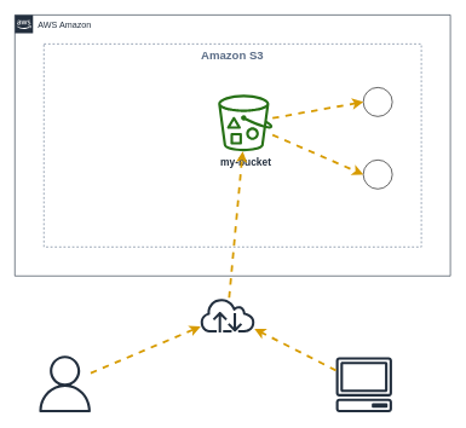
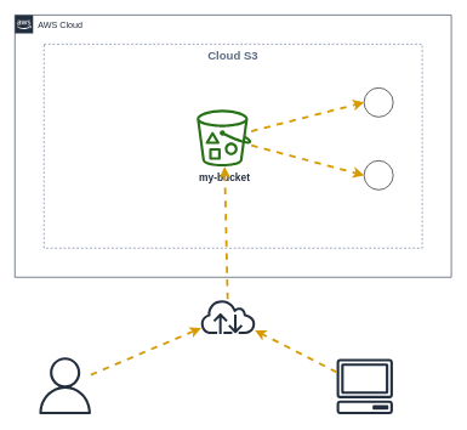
  <mxCell id="0" />
  <mxCell id="1" parent="0" />
- <mxCell id="2" value="AWS Amazon" style="points=[[0,0],[0.25,0],[0.5,0],[0.75,0],[1,0],[1,0.25],[1,0.5],[1,0.75],[1,1],[0.75,1],[0.5,1],[0.25,1],[0,1],[0,0.75],[0,0.5],[0,0.25]];outlineConnect=0;gradientColor=none;html=1;whiteSpace=wrap;fontSize=12;fontStyle=0;shape=mxgraph.aws4.group;grIcon=mxgraph.aws4.group_aws_cloud_alt;strokeColor=#232F3E;fillColor=none;verticalAlign=top;align=left;spacingLeft=30;fontColor=#232F3E;dashed=0;" vertex="1" parent="1"><mxGeometry x="20" y="20" width="600" height="360" as="geometry" /></mxCell>
- <mxCell id="3" value="Amazon S3" style="fillColor=none;strokeColor=#5A6C86;dashed=1;verticalAlign=top;fontStyle=1;fontColor=#5A6C86;fontSize=16;" vertex="1" parent="1"><mxGeometry x="60" y="60" width="520" height="280" as="geometry" /></mxCell>
- <mxCell id="4" value="&lt;font style=&quot;font-size: 14px&quot;&gt;&lt;b&gt;my-bucket&lt;/b&gt;&lt;/font&gt;" style="outlineConnect=0;fontColor=#232F3E;gradientColor=none;fillColor=#277116;strokeColor=none;dashed=0;verticalLabelPosition=bottom;verticalAlign=top;align=center;html=1;fontSize=12;fontStyle=0;aspect=fixed;pointerEvents=1;shape=mxgraph.aws4.bucket_with_objects;" vertex="1" parent="1"><mxGeometry x="300" y="130" width="75" height="78" as="geometry" /></mxCell>
+ <mxCell id="2" value="AWS Cloud" style="points=[[0,0],[0.25,0],[0.5,0],[0.75,0],[1,0],[1,0.25],[1,0.5],[1,0.75],[1,1],[0.75,1],[0.5,1],[0.25,1],[0,1],[0,0.75],[0,0.5],[0,0.25]];outlineConnect=0;gradientColor=none;html=1;whiteSpace=wrap;fontSize=12;fontStyle=0;shape=mxgraph.aws4.group;grIcon=mxgraph.aws4.group_aws_cloud_alt;strokeColor=#232F3E;fillColor=none;verticalAlign=top;align=left;spacingLeft=30;fontColor=#232F3E;dashed=0;" vertex="1" parent="1"><mxGeometry x="20" y="20" width="600" height="360" as="geometry" /></mxCell>
+ <mxCell id="3" value="Cloud S3" style="fillColor=none;strokeColor=#5A6C86;dashed=1;verticalAlign=top;fontStyle=1;fontColor=#5A6C86;fontSize=16;" vertex="1" parent="1"><mxGeometry x="60" y="60" width="520" height="280" as="geometry" /></mxCell>
+ <mxCell id="4" value="&lt;font style=&quot;font-size: 14px&quot;&gt;&lt;b&gt;my-bucket&lt;/b&gt;&lt;/font&gt;" style="outlineConnect=0;fontColor=#232F3E;gradientColor=none;fillColor=#277116;strokeColor=none;dashed=0;verticalLabelPosition=bottom;verticalAlign=top;align=center;html=1;fontSize=12;fontStyle=0;aspect=fixed;pointerEvents=1;shape=mxgraph.aws4.bucket_with_objects;" vertex="1" parent="1"><mxGeometry x="270" y="150" width="75" height="78" as="geometry" /></mxCell>
  <mxCell id="5" value="" style="ellipse;whiteSpace=wrap;html=1;aspect=fixed;" vertex="1" parent="1"><mxGeometry x="500" y="120" width="40" height="40" as="geometry" /></mxCell>
  <mxCell id="6" value="" style="ellipse;whiteSpace=wrap;html=1;aspect=fixed;" vertex="1" parent="1"><mxGeometry x="500" y="220" width="40" height="40" as="geometry" /></mxCell>
  <mxCell id="7" value="" style="endArrow=classic;html=1;fillColor=#ffe6cc;strokeColor=#d79b00;dashed=1;strokeWidth=3;entryX=0;entryY=0.5;entryDx=0;entryDy=0;" edge="1" parent="1" source="4" target="5"><mxGeometry width="50" height="50" relative="1" as="geometry"><mxPoint x="217.003" y="310.297" as="sourcePoint" /><mxPoint x="440" y="150" as="targetPoint" /></mxGeometry></mxCell>
  <mxCell id="8" value="" style="endArrow=classic;html=1;fillColor=#ffe6cc;strokeColor=#d79b00;dashed=1;strokeWidth=3;entryX=0;entryY=0.5;entryDx=0;entryDy=0;" edge="1" parent="1" source="4" target="6"><mxGeometry width="50" height="50" relative="1" as="geometry"><mxPoint x="150" y="450" as="sourcePoint" /><mxPoint x="240" y="210" as="targetPoint" /></mxGeometry></mxCell>
  <mxCell id="9" value="" style="outlineConnect=0;fontColor=#232F3E;gradientColor=none;fillColor=#232F3E;strokeColor=none;dashed=0;verticalLabelPosition=bottom;verticalAlign=top;align=center;html=1;fontSize=12;fontStyle=0;aspect=fixed;pointerEvents=1;shape=mxgraph.aws4.user;" vertex="1" parent="1"><mxGeometry x="50" y="490" width="78" height="78" as="geometry" /></mxCell>
  <mxCell id="10" value="" style="outlineConnect=0;fontColor=#232F3E;gradientColor=none;fillColor=#232F3E;strokeColor=none;dashed=0;verticalLabelPosition=bottom;verticalAlign=top;align=center;html=1;fontSize=12;fontStyle=0;aspect=fixed;pointerEvents=1;shape=mxgraph.aws4.internet;" vertex="1" parent="1"><mxGeometry x="274" y="410" width="78" height="48" as="geometry" /></mxCell>
  <mxCell id="11" value="" style="outlineConnect=0;fontColor=#232F3E;gradientColor=none;fillColor=#232F3E;strokeColor=none;dashed=0;verticalLabelPosition=bottom;verticalAlign=top;align=center;html=1;fontSize=12;fontStyle=0;aspect=fixed;pointerEvents=1;shape=mxgraph.aws4.client;" vertex="1" parent="1"><mxGeometry x="462" y="492" width="78" height="76" as="geometry" /></mxCell>
  <mxCell id="12" value="" style="endArrow=classic;html=1;fillColor=#ffe6cc;strokeColor=#d79b00;dashed=1;strokeWidth=3;" edge="1" parent="1" source="9" target="10"><mxGeometry width="50" height="50" relative="1" as="geometry"><mxPoint x="128.003" y="470.297" as="sourcePoint" /><mxPoint x="240.17" y="469.999" as="targetPoint" /></mxGeometry></mxCell>
  <mxCell id="13" value="" style="endArrow=classic;html=1;fillColor=#ffe6cc;strokeColor=#d79b00;dashed=1;strokeWidth=3;" edge="1" parent="1" source="11" target="10"><mxGeometry width="50" height="50" relative="1" as="geometry"><mxPoint x="230.003" y="560.297" as="sourcePoint" /><mxPoint x="342.17" y="559.999" as="targetPoint" /></mxGeometry></mxCell>
  <mxCell id="14" value="" style="endArrow=classic;html=1;fillColor=#ffe6cc;strokeColor=#d79b00;dashed=1;strokeWidth=3;" edge="1" parent="1" source="10" target="4"><mxGeometry width="50" height="50" relative="1" as="geometry"><mxPoint x="200.003" y="279.797" as="sourcePoint" /><mxPoint x="312.17" y="279.499" as="targetPoint" /></mxGeometry></mxCell>
